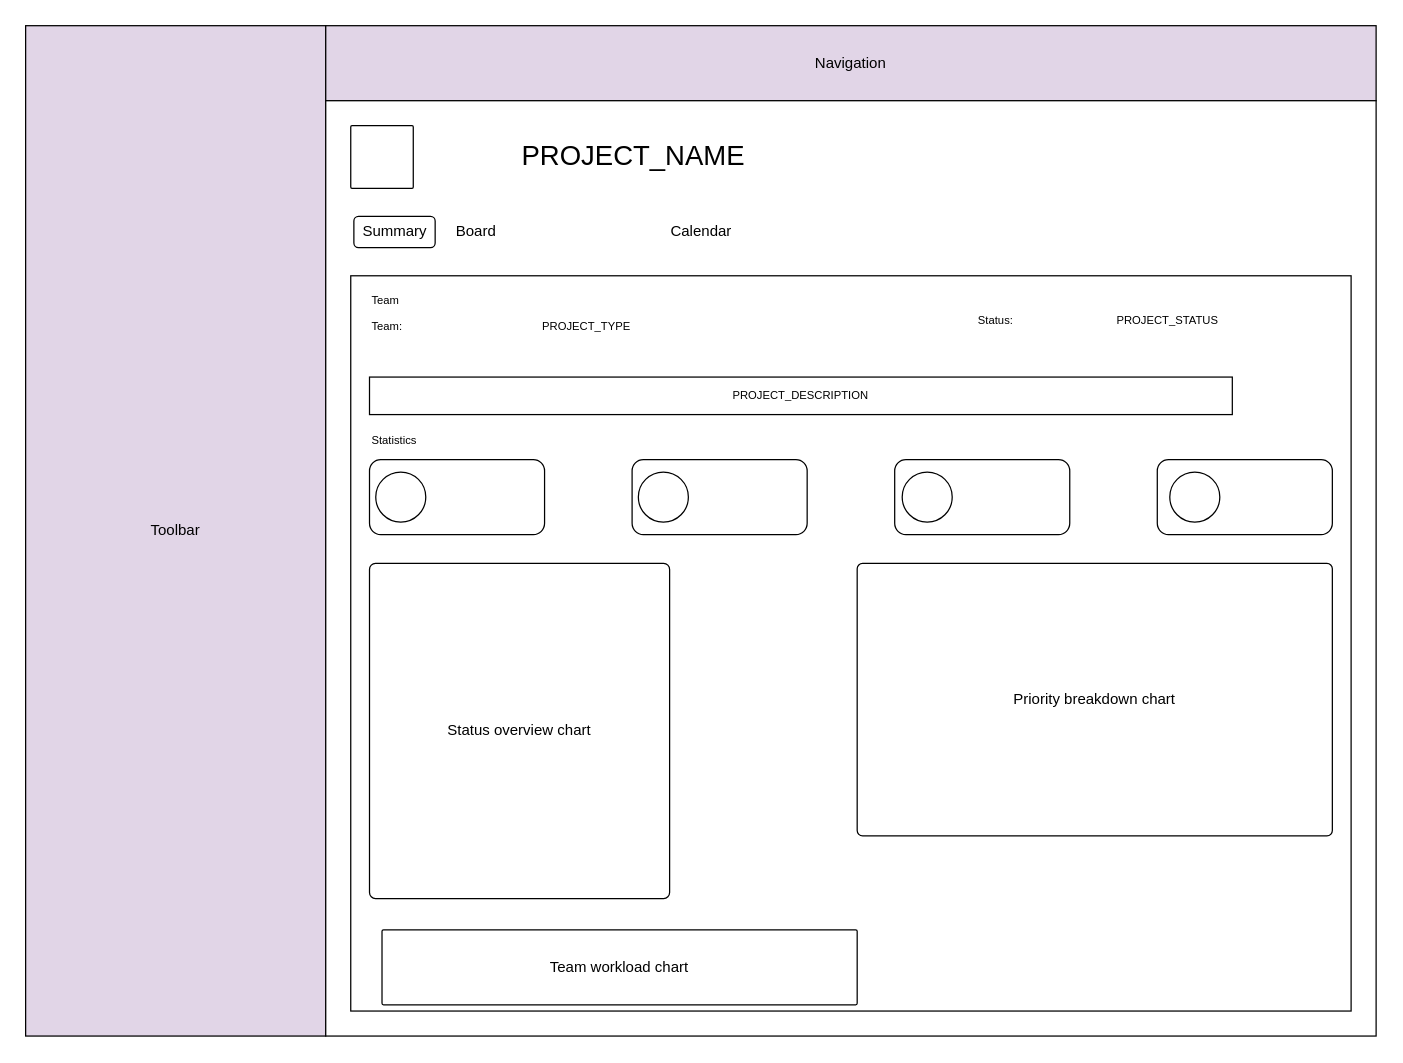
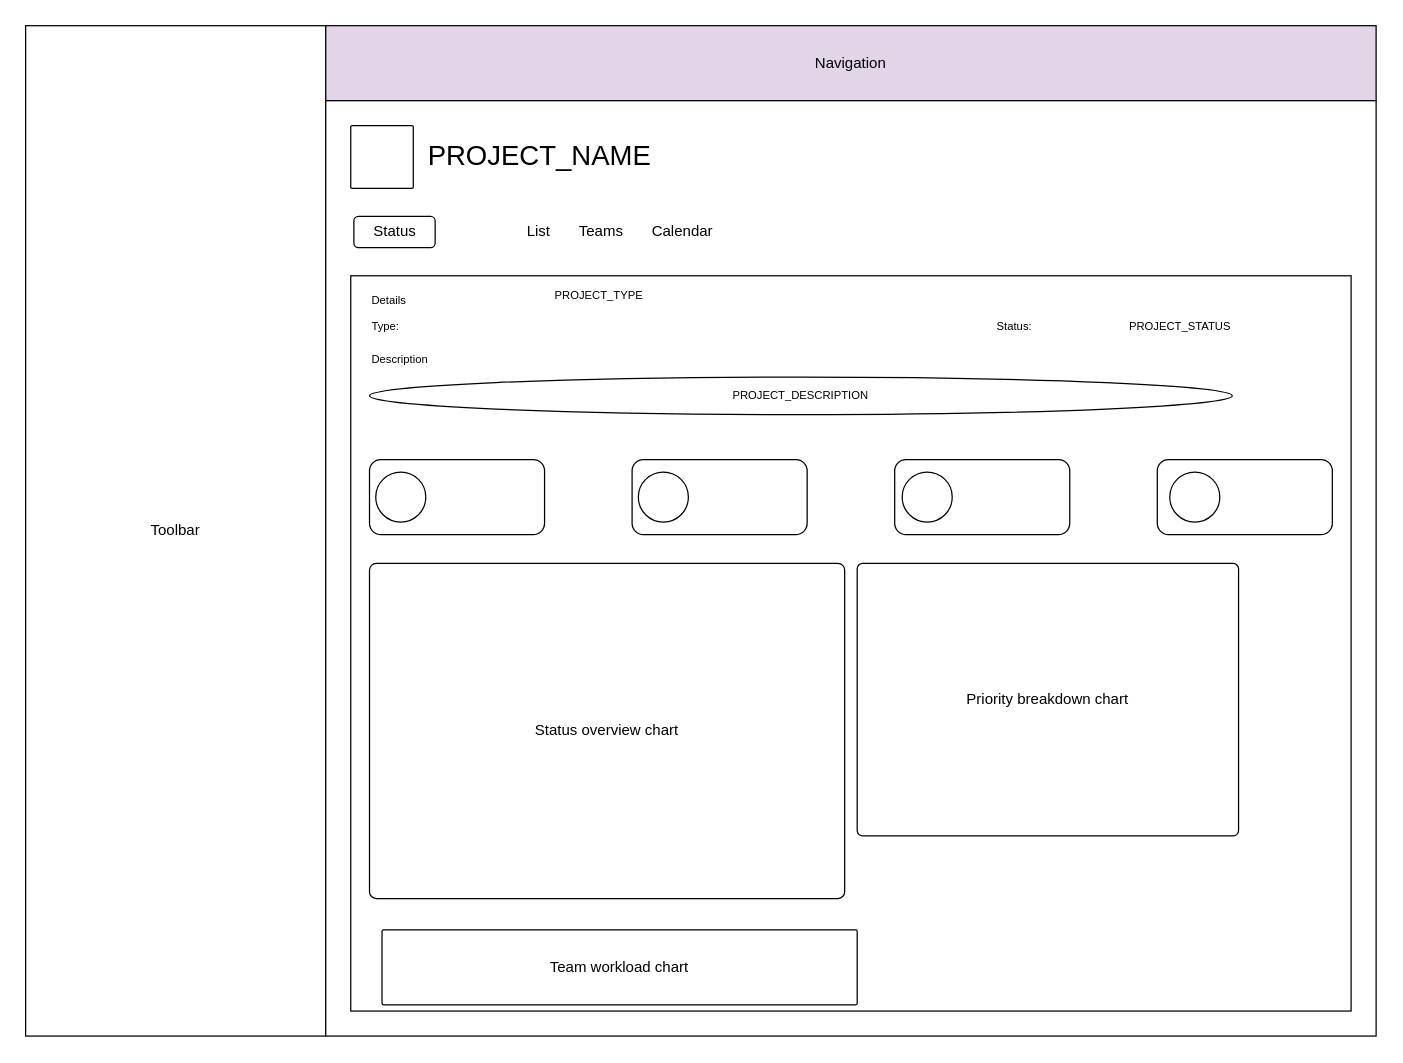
  <mxCell id="0" />
  <mxCell id="1" parent="0" />
- <mxCell id="2" value="Toolbar" style="rounded=0;whiteSpace=wrap;html=1;fillColor=#e1d5e7;" parent="1" vertex="1"><mxGeometry x="20" y="20" width="240" height="808" as="geometry" /></mxCell>
+ <mxCell id="2" value="Toolbar" style="rounded=0;whiteSpace=wrap;html=1;" parent="1" vertex="1"><mxGeometry x="20" y="20" width="240" height="808" as="geometry" /></mxCell>
  <mxCell id="3" value="Navigation" style="rounded=0;whiteSpace=wrap;html=1;fillColor=#e1d5e7;" parent="1" vertex="1"><mxGeometry x="260" y="20" width="840" height="60" as="geometry" /></mxCell>
  <mxCell id="4" value="" style="rounded=0;whiteSpace=wrap;html=1;" parent="1" vertex="1"><mxGeometry x="260" y="80" width="840" height="748" as="geometry" /></mxCell>
  <mxCell id="5" value="" style="rounded=1;whiteSpace=wrap;html=1;arcSize=2;fillStyle=hatch;gradientColor=none;fillColor=#FFFFFF;" parent="1" vertex="1"><mxGeometry x="280" y="100" width="50" height="50" as="geometry" /></mxCell>
- <mxCell id="6" value="&lt;font style=&quot;font-size: 22px;&quot;&gt;PROJECT_NAME&lt;/font&gt;" style="rounded=0;whiteSpace=wrap;html=1;fillStyle=auto;fillColor=none;gradientColor=none;align=left;strokeColor=none;fontSize=22;verticalAlign=middle;" parent="1" vertex="1"><mxGeometry x="415" y="100" width="170" height="50" as="geometry" /></mxCell>
- <mxCell id="7" value="Summary" style="text;html=1;align=center;verticalAlign=middle;resizable=0;points=[];autosize=1;strokeColor=none;fillColor=none;" parent="1" vertex="1"><mxGeometry x="280" y="170" width="70" height="30" as="geometry" /></mxCell>
- <mxCell id="8" value="Board" style="text;html=1;align=center;verticalAlign=middle;resizable=0;points=[];autosize=1;strokeColor=none;fillColor=none;" parent="1" vertex="1"><mxGeometry x="350" y="170" width="60" height="30" as="geometry" /></mxCell>
- <mxCell id="11" value="Calendar" style="text;html=1;align=center;verticalAlign=middle;resizable=0;points=[];autosize=1;strokeColor=none;fillColor=none;" parent="1" vertex="1"><mxGeometry x="525" y="170" width="70" height="30" as="geometry" /></mxCell>
+ <mxCell id="6" value="&lt;font style=&quot;font-size: 22px;&quot;&gt;PROJECT_NAME&lt;/font&gt;" style="rounded=0;whiteSpace=wrap;html=1;fillStyle=auto;fillColor=none;gradientColor=none;align=left;strokeColor=none;fontSize=22;verticalAlign=middle;" parent="1" vertex="1"><mxGeometry x="340" y="100" width="170" height="50" as="geometry" /></mxCell>
+ <mxCell id="7" value="Status" style="text;html=1;align=center;verticalAlign=middle;resizable=0;points=[];autosize=1;strokeColor=none;fillColor=none;" parent="1" vertex="1"><mxGeometry x="280" y="170" width="70" height="30" as="geometry" /></mxCell>
+ <mxCell id="9" value="List" style="text;html=1;align=center;verticalAlign=middle;resizable=0;points=[];autosize=1;strokeColor=none;fillColor=none;" parent="1" vertex="1"><mxGeometry x="410" y="170" width="40" height="30" as="geometry" /></mxCell>
+ <mxCell id="10" value="Teams" style="text;html=1;align=center;verticalAlign=middle;resizable=0;points=[];autosize=1;strokeColor=none;fillColor=none;" parent="1" vertex="1"><mxGeometry x="450" y="170" width="60" height="30" as="geometry" /></mxCell>
+ <mxCell id="11" value="Calendar" style="text;html=1;align=center;verticalAlign=middle;resizable=0;points=[];autosize=1;strokeColor=none;fillColor=none;" parent="1" vertex="1"><mxGeometry x="510" y="170" width="70" height="30" as="geometry" /></mxCell>
  <mxCell id="12" value="" style="rounded=0;whiteSpace=wrap;html=1;arcSize=2;" parent="1" vertex="1"><mxGeometry x="280" y="220" width="800" height="588" as="geometry" /></mxCell>
  <mxCell id="13" value="" style="rounded=1;whiteSpace=wrap;html=1;fillStyle=auto;fillColor=none;" parent="1" vertex="1"><mxGeometry x="282.5" y="172.5" width="65" height="25" as="geometry" /></mxCell>
- <mxCell id="14" value="Team" style="text;html=1;align=left;verticalAlign=middle;resizable=0;points=[];autosize=1;strokeColor=none;fillColor=none;fontSize=9;" vertex="1" parent="1"><mxGeometry x="295" y="230" width="50" height="20" as="geometry" /></mxCell>
- <mxCell id="15" value="Team:" style="text;html=1;align=left;verticalAlign=middle;resizable=0;points=[];autosize=1;strokeColor=none;fillColor=none;fontSize=9;" vertex="1" parent="1"><mxGeometry x="295" y="251" width="50" height="20" as="geometry" /></mxCell>
- <mxCell id="16" value="Status:" style="text;html=1;align=left;verticalAlign=middle;resizable=0;points=[];autosize=1;strokeColor=none;fillColor=none;fontSize=9;" vertex="1" parent="1"><mxGeometry x="780" y="246" width="50" height="20" as="geometry" /></mxCell>
- <mxCell id="17" value="PROJECT_TYPE" style="text;html=1;align=right;verticalAlign=middle;resizable=0;points=[];autosize=1;strokeColor=none;fillColor=none;fontSize=9;" vertex="1" parent="1"><mxGeometry x="415" y="251" width="90" height="20" as="geometry" /></mxCell>
- <mxCell id="18" value="PROJECT_STATUS" style="text;html=1;align=right;verticalAlign=middle;resizable=0;points=[];autosize=1;strokeColor=none;fillColor=none;fontSize=9;" vertex="1" parent="1"><mxGeometry x="875" y="246" width="100" height="20" as="geometry" /></mxCell>
+ <mxCell id="14" value="Details" style="text;html=1;align=left;verticalAlign=middle;resizable=0;points=[];autosize=1;strokeColor=none;fillColor=none;fontSize=9;" vertex="1" parent="1"><mxGeometry x="295" y="230" width="50" height="20" as="geometry" /></mxCell>
+ <mxCell id="15" value="Type:" style="text;html=1;align=left;verticalAlign=middle;resizable=0;points=[];autosize=1;strokeColor=none;fillColor=none;fontSize=9;" vertex="1" parent="1"><mxGeometry x="295" y="251" width="50" height="20" as="geometry" /></mxCell>
+ <mxCell id="16" value="Status:" style="text;html=1;align=left;verticalAlign=middle;resizable=0;points=[];autosize=1;strokeColor=none;fillColor=none;fontSize=9;" vertex="1" parent="1"><mxGeometry x="795" y="251" width="50" height="20" as="geometry" /></mxCell>
+ <mxCell id="17" value="PROJECT_TYPE" style="text;html=1;align=right;verticalAlign=middle;resizable=0;points=[];autosize=1;strokeColor=none;fillColor=none;fontSize=9;" vertex="1" parent="1"><mxGeometry x="425" y="226" width="90" height="20" as="geometry" /></mxCell>
+ <mxCell id="18" value="PROJECT_STATUS" style="text;html=1;align=right;verticalAlign=middle;resizable=0;points=[];autosize=1;strokeColor=none;fillColor=none;fontSize=9;" vertex="1" parent="1"><mxGeometry x="885" y="251" width="100" height="20" as="geometry" /></mxCell>
  <mxCell id="19" value="" style="html=1;verticalLabelPosition=bottom;labelBackgroundColor=#ffffff;verticalAlign=top;shadow=0;dashed=0;strokeWidth=1;shape=mxgraph.ios7.misc.down;rounded=1;glass=0;sketch=0;fontSize=8;fillColor=none;strokeColor=#FFFFFF;" vertex="1" parent="1"><mxGeometry x="1053" y="237" width="12" height="6" as="geometry" /></mxCell>
+ <mxCell id="20" value="Description" style="text;html=1;align=left;verticalAlign=middle;resizable=0;points=[];autosize=1;strokeColor=none;fillColor=none;fontSize=9;" vertex="1" parent="1"><mxGeometry x="295" y="277" width="70" height="20" as="geometry" /></mxCell>
  <mxCell id="21" value="" style="html=1;verticalLabelPosition=bottom;labelBackgroundColor=#ffffff;verticalAlign=top;shadow=0;dashed=0;strokeWidth=1;shape=mxgraph.ios7.misc.down;rounded=1;glass=0;sketch=0;fontSize=8;fillColor=none;strokeColor=#FFFFFF;" vertex="1" parent="1"><mxGeometry x="1053" y="284" width="12" height="6" as="geometry" /></mxCell>
- <mxCell id="22" value="PROJECT_DESCRIPTION" style="rounded=0;whiteSpace=wrap;html=1;fillStyle=hatch;fontSize=9;fillColor=#FFFFFF;gradientColor=none;" vertex="1" parent="1"><mxGeometry x="295" y="301" width="690" height="30" as="geometry" /></mxCell>
- <mxCell id="23" value="Statistics" style="text;html=1;align=left;verticalAlign=middle;resizable=0;points=[];autosize=1;strokeColor=none;fillColor=none;fontSize=9;" vertex="1" parent="1"><mxGeometry x="295" y="342" width="60" height="20" as="geometry" /></mxCell>
+ <mxCell id="22" value="PROJECT_DESCRIPTION" style="ellipse;whiteSpace=wrap;html=1;fillStyle=hatch;fontSize=9;fillColor=#FFFFFF;gradientColor=none;" vertex="1" parent="1"><mxGeometry x="295" y="301" width="690" height="30" as="geometry" /></mxCell>
  <mxCell id="24" value="" style="rounded=1;whiteSpace=wrap;html=1;" vertex="1" parent="1"><mxGeometry x="295" y="367" width="140" height="60" as="geometry" /></mxCell>
  <mxCell id="25" value="" style="rounded=1;whiteSpace=wrap;html=1;" vertex="1" parent="1"><mxGeometry x="505" y="367" width="140" height="60" as="geometry" /></mxCell>
  <mxCell id="26" value="" style="rounded=1;whiteSpace=wrap;html=1;" vertex="1" parent="1"><mxGeometry x="715" y="367" width="140" height="60" as="geometry" /></mxCell>
  <mxCell id="27" value="" style="rounded=1;whiteSpace=wrap;html=1;" vertex="1" parent="1"><mxGeometry x="925" y="367" width="140" height="60" as="geometry" /></mxCell>
  <mxCell id="28" value="" style="ellipse;whiteSpace=wrap;html=1;aspect=fixed;rounded=0;" vertex="1" parent="1"><mxGeometry x="300" y="377" width="40" height="40" as="geometry" /></mxCell>
  <mxCell id="29" value="" style="ellipse;whiteSpace=wrap;html=1;aspect=fixed;rounded=0;" vertex="1" parent="1"><mxGeometry x="510" y="377" width="40" height="40" as="geometry" /></mxCell>
  <mxCell id="30" value="" style="ellipse;whiteSpace=wrap;html=1;aspect=fixed;rounded=0;" vertex="1" parent="1"><mxGeometry x="721" y="377" width="40" height="40" as="geometry" /></mxCell>
  <mxCell id="31" value="" style="ellipse;whiteSpace=wrap;html=1;aspect=fixed;rounded=0;" vertex="1" parent="1"><mxGeometry x="935" y="377" width="40" height="40" as="geometry" /></mxCell>
  <mxCell id="32" value="" style="html=1;verticalLabelPosition=bottom;labelBackgroundColor=#ffffff;verticalAlign=top;shadow=0;dashed=0;strokeWidth=1;shape=mxgraph.ios7.misc.down;rounded=1;glass=0;sketch=0;fontSize=8;fillColor=none;strokeColor=#FFFFFF;" vertex="1" parent="1"><mxGeometry x="1053" y="349" width="12" height="6" as="geometry" /></mxCell>
- <mxCell id="33" value="Status overview chart" style="rounded=1;whiteSpace=wrap;html=1;arcSize=2;fillColor=#FFFFFF;fillStyle=hatch;" vertex="1" parent="1"><mxGeometry x="295" y="450" width="240" height="268" as="geometry" /></mxCell>
- <mxCell id="34" value="Priority breakdown chart" style="rounded=1;whiteSpace=wrap;html=1;arcSize=2;fillStyle=hatch;fillColor=#FFFFFF;" vertex="1" parent="1"><mxGeometry x="685" y="450" width="380" height="218" as="geometry" /></mxCell>
+ <mxCell id="33" value="Status overview chart" style="rounded=1;whiteSpace=wrap;html=1;arcSize=2;fillColor=#FFFFFF;fillStyle=hatch;" vertex="1" parent="1"><mxGeometry x="295" y="450" width="380" height="268" as="geometry" /></mxCell>
+ <mxCell id="34" value="Priority breakdown chart" style="rounded=1;whiteSpace=wrap;html=1;arcSize=2;fillStyle=hatch;fillColor=#FFFFFF;" vertex="1" parent="1"><mxGeometry x="685" y="450" width="305" height="218" as="geometry" /></mxCell>
  <mxCell id="35" value="Team workload chart" style="rounded=1;whiteSpace=wrap;html=1;arcSize=2;fillStyle=hatch;fillColor=#FFFFFF;" vertex="1" parent="1"><mxGeometry x="305" y="743" width="380" height="60" as="geometry" /></mxCell>
